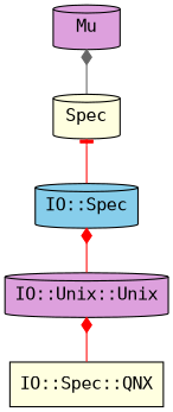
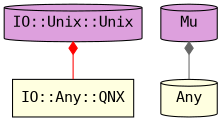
  digraph {
    bgcolor="#FFFFFF"
    fontname="DejaVu Sans Mono"
    rankdir=BT
    splines=polyline
    node [color="#000000" fillcolor=lightyellow fontcolor="#000000" fontname="DejaVu Sans Mono" shape=cylinder style=filled]
    edge [arrowhead=diamond color=red fontname="DejaVu Sans Mono"]
-   "IO::Spec::QNX" [shape=box]
+   "IO::Spec::QNX" [shape=box label="IO::Any::QNX"]
    n2 [fillcolor=plum label="IO::Unix::Unix"]
-   "IO::Spec" [fillcolor=skyblue]
    Mu [fillcolor=plum]
-   Any [label=Spec]
+   Any
    "IO::Spec::QNX" -> n2
-   n2 -> "IO::Spec"
-   "IO::Spec" -> Any [arrowhead=tee]
    Any -> Mu [color=gray40]
  }
